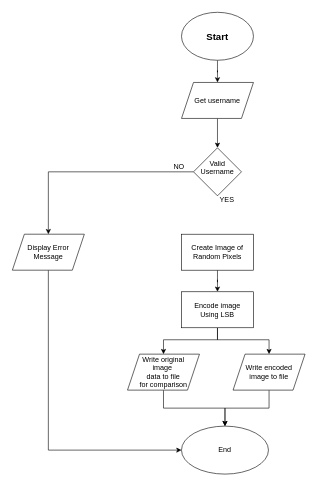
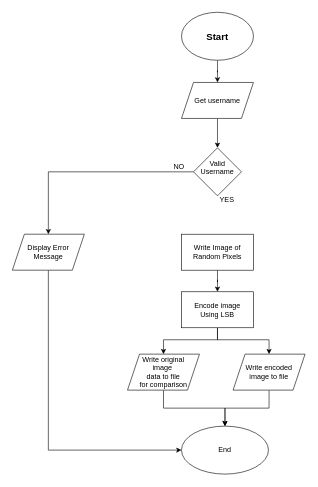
  <mxCell id="0" />
  <mxCell id="1" parent="0" />
  <mxCell id="2" style="edgeStyle=orthogonalEdgeStyle;rounded=0;orthogonalLoop=1;jettySize=auto;html=1;entryX=0.5;entryY=0;entryDx=0;entryDy=0;" edge="1" parent="1" source="3" target="5"><mxGeometry relative="1" as="geometry" /></mxCell>
  <mxCell id="3" value="&lt;font style=&quot;font-size: 16px;&quot;&gt;&lt;b&gt;Start&lt;/b&gt;&lt;/font&gt;" style="ellipse;whiteSpace=wrap;html=1;" vertex="1" parent="1"><mxGeometry x="302" y="20" width="120" height="80" as="geometry" /></mxCell>
  <mxCell id="4" style="edgeStyle=orthogonalEdgeStyle;rounded=0;orthogonalLoop=1;jettySize=auto;html=1;entryX=0.5;entryY=0;entryDx=0;entryDy=0;" edge="1" parent="1" source="5" target="9"><mxGeometry relative="1" as="geometry" /></mxCell>
  <mxCell id="5" value="Get username" style="shape=parallelogram;perimeter=parallelogramPerimeter;whiteSpace=wrap;html=1;fixedSize=1;" vertex="1" parent="1"><mxGeometry x="302" y="137" width="120" height="60" as="geometry" /></mxCell>
  <mxCell id="6" style="edgeStyle=orthogonalEdgeStyle;rounded=0;orthogonalLoop=1;jettySize=auto;html=1;entryX=0;entryY=0.5;entryDx=0;entryDy=0;" edge="1" parent="1" source="7" target="19"><mxGeometry relative="1" as="geometry"><Array as="points"><mxPoint x="80" y="750" /></Array></mxGeometry></mxCell>
  <mxCell id="7" value="Display Error&lt;br&gt;Message" style="shape=parallelogram;perimeter=parallelogramPerimeter;whiteSpace=wrap;html=1;fixedSize=1;" vertex="1" parent="1"><mxGeometry x="20" y="390" width="120" height="60" as="geometry" /></mxCell>
  <mxCell id="8" style="edgeStyle=orthogonalEdgeStyle;rounded=0;orthogonalLoop=1;jettySize=auto;html=1;exitX=0;exitY=0.5;exitDx=0;exitDy=0;entryX=0.5;entryY=0;entryDx=0;entryDy=0;" edge="1" parent="1" source="9" target="7"><mxGeometry relative="1" as="geometry" /></mxCell>
  <mxCell id="9" value="&lt;div&gt;Valid Username&lt;/div&gt;&lt;div&gt;&lt;br&gt;&lt;/div&gt;" style="rhombus;whiteSpace=wrap;html=1;" vertex="1" parent="1"><mxGeometry x="322" y="246" width="80" height="80" as="geometry" /></mxCell>
  <mxCell id="10" style="edgeStyle=orthogonalEdgeStyle;rounded=0;orthogonalLoop=1;jettySize=auto;html=1;entryX=0.5;entryY=0;entryDx=0;entryDy=0;" edge="1" parent="1" source="11" target="14"><mxGeometry relative="1" as="geometry" /></mxCell>
- <mxCell id="11" value="Create Image of Random Pixels" style="rounded=0;whiteSpace=wrap;html=1;" vertex="1" parent="1"><mxGeometry x="302" y="390" width="120" height="60" as="geometry" /></mxCell>
+ <mxCell id="11" value="Write Image of Random Pixels" style="rounded=0;whiteSpace=wrap;html=1;" vertex="1" parent="1"><mxGeometry x="302" y="390" width="120" height="60" as="geometry" /></mxCell>
  <mxCell id="12" style="edgeStyle=orthogonalEdgeStyle;rounded=0;orthogonalLoop=1;jettySize=auto;html=1;entryX=0.5;entryY=0;entryDx=0;entryDy=0;" edge="1" parent="1" source="14" target="16"><mxGeometry relative="1" as="geometry"><Array as="points"><mxPoint x="362" y="566" /><mxPoint x="272" y="566" /></Array></mxGeometry></mxCell>
  <mxCell id="13" style="edgeStyle=orthogonalEdgeStyle;rounded=0;orthogonalLoop=1;jettySize=auto;html=1;exitX=0.5;exitY=1;exitDx=0;exitDy=0;entryX=0.5;entryY=0;entryDx=0;entryDy=0;" edge="1" parent="1" source="14" target="18"><mxGeometry relative="1" as="geometry"><Array as="points"><mxPoint x="362" y="566" /><mxPoint x="448" y="566" /></Array></mxGeometry></mxCell>
  <mxCell id="14" value="&lt;div&gt;Encode image &lt;br&gt;&lt;/div&gt;&lt;div&gt;Using LSB&lt;br&gt;&lt;/div&gt;" style="rounded=0;whiteSpace=wrap;html=1;" vertex="1" parent="1"><mxGeometry x="302" y="486" width="120" height="60" as="geometry" /></mxCell>
  <mxCell id="15" style="edgeStyle=orthogonalEdgeStyle;rounded=0;orthogonalLoop=1;jettySize=auto;html=1;entryX=0.5;entryY=0;entryDx=0;entryDy=0;" edge="1" parent="1" source="16" target="19"><mxGeometry relative="1" as="geometry" /></mxCell>
  <mxCell id="16" value="&lt;div&gt;Write original&lt;/div&gt;&lt;div&gt;image&amp;nbsp;&lt;/div&gt;&lt;div&gt;data to file&lt;/div&gt;&lt;div&gt;for comparison&lt;br&gt;&lt;/div&gt;" style="shape=parallelogram;perimeter=parallelogramPerimeter;whiteSpace=wrap;html=1;fixedSize=1;" vertex="1" parent="1"><mxGeometry x="212" y="590" width="120" height="60" as="geometry" /></mxCell>
  <mxCell id="17" style="edgeStyle=orthogonalEdgeStyle;rounded=0;orthogonalLoop=1;jettySize=auto;html=1;entryX=0.5;entryY=0;entryDx=0;entryDy=0;" edge="1" parent="1" source="18" target="19"><mxGeometry relative="1" as="geometry" /></mxCell>
  <mxCell id="18" value="&lt;div&gt;Write encoded&lt;/div&gt;&lt;div&gt;image to file&lt;br&gt;&lt;/div&gt;" style="shape=parallelogram;perimeter=parallelogramPerimeter;whiteSpace=wrap;html=1;fixedSize=1;" vertex="1" parent="1"><mxGeometry x="388" y="590" width="120" height="60" as="geometry" /></mxCell>
  <mxCell id="19" value="End" style="ellipse;whiteSpace=wrap;html=1;" vertex="1" parent="1"><mxGeometry x="302" y="710" width="145" height="80" as="geometry" /></mxCell>
  <mxCell id="20" value="NO" style="text;html=1;align=center;verticalAlign=middle;whiteSpace=wrap;rounded=0;" vertex="1" parent="1"><mxGeometry x="268" y="262" width="60" height="30" as="geometry" /></mxCell>
  <mxCell id="21" value="YES" style="text;html=1;align=center;verticalAlign=middle;whiteSpace=wrap;rounded=0;" vertex="1" parent="1"><mxGeometry x="348" y="318" width="60" height="30" as="geometry" /></mxCell>
